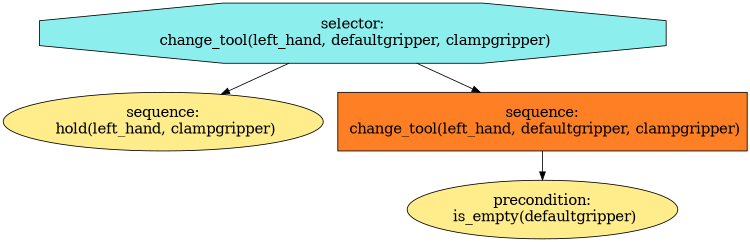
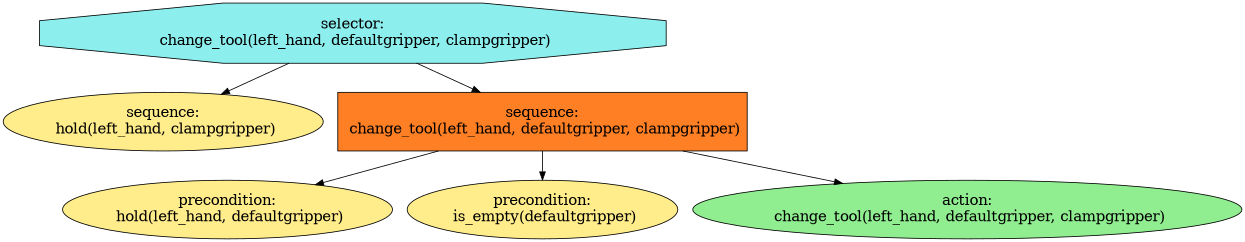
  digraph {
    fontname="times-roman"
    ordering=out
    node [fillcolor=lightgoldenrod1 fontcolor=black fontname="times-roman" fontsize=18 shape=ellipse style=filled]
    edge [fontname="times-roman"]
    n1 [fillcolor=darkslategray2 label="selector:\n change_tool(left_hand, defaultgripper, clampgripper)" shape=octagon]
    n2 [height=1.0 label="sequence:\n hold(left_hand, clampgripper)"]
    n3 [fillcolor=chocolate1 height=1.0 label="sequence:\n change_tool(left_hand, defaultgripper, clampgripper)" shape=box]
+   n4 [height=1.0 label="precondition:\n hold(left_hand, defaultgripper)"]
    n5 [height=1.0 label="precondition:\n is_empty(defaultgripper)"]
+   n6 [fillcolor=lightgreen height=1.0 label="action:\n change_tool(left_hand, defaultgripper, clampgripper)"]
    n1 -> n2
    n1 -> n3
+   n3 -> n4
    n3 -> n5
+   n3 -> n6
  }
